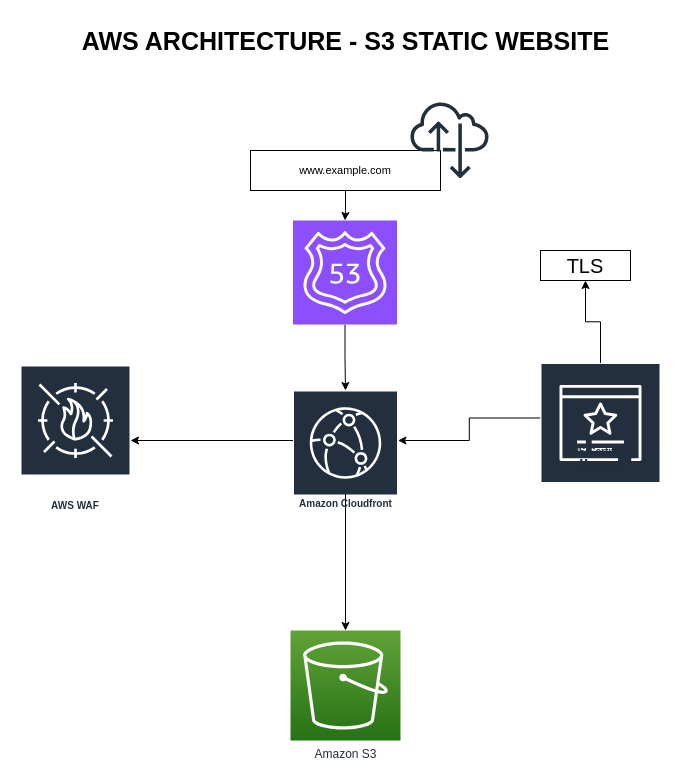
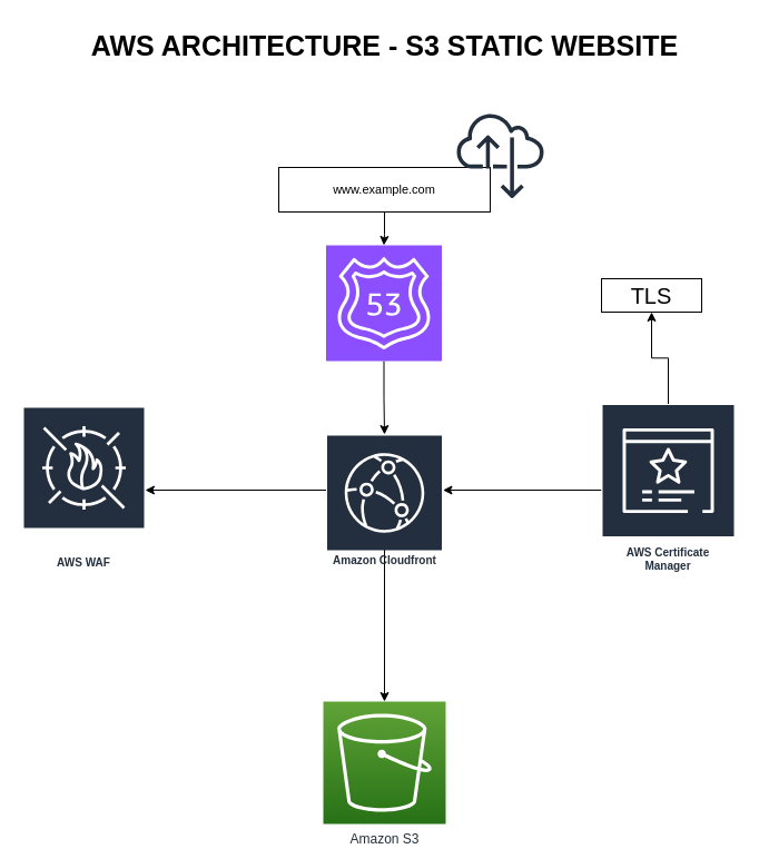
  <mxCell id="0" />
  <mxCell id="1" parent="0" />
  <mxCell id="2" value="Amazon S3" style="outlineConnect=0;fontColor=#232F3E;gradientColor=#60A337;gradientDirection=north;fillColor=#277116;strokeColor=#ffffff;dashed=0;verticalLabelPosition=bottom;verticalAlign=top;align=center;html=1;fontSize=12;fontStyle=0;aspect=fixed;shape=mxgraph.aws4.resourceIcon;resIcon=mxgraph.aws4.s3;labelBackgroundColor=#ffffff;" parent="1" vertex="1"><mxGeometry x="290" y="630" width="110" height="110" as="geometry" /></mxCell>
  <mxCell id="3" style="edgeStyle=orthogonalEdgeStyle;shape=connector;rounded=0;orthogonalLoop=1;jettySize=auto;html=1;strokeColor=default;align=center;verticalAlign=middle;fontFamily=Helvetica;fontSize=11;fontColor=default;labelBackgroundColor=default;endArrow=classic;" edge="1" parent="1" source="4" target="11"><mxGeometry relative="1" as="geometry" /></mxCell>
  <mxCell id="4" value="" style="sketch=0;points=[[0,0,0],[0.25,0,0],[0.5,0,0],[0.75,0,0],[1,0,0],[0,1,0],[0.25,1,0],[0.5,1,0],[0.75,1,0],[1,1,0],[0,0.25,0],[0,0.5,0],[0,0.75,0],[1,0.25,0],[1,0.5,0],[1,0.75,0]];outlineConnect=0;fontColor=#232F3E;fillColor=#8C4FFF;strokeColor=#ffffff;dashed=0;verticalLabelPosition=bottom;verticalAlign=top;align=center;html=1;fontSize=12;fontStyle=0;aspect=fixed;shape=mxgraph.aws4.resourceIcon;resIcon=mxgraph.aws4.route_53;" vertex="1" parent="1"><mxGeometry x="292.5" y="220" width="104" height="104" as="geometry" /></mxCell>
  <mxCell id="5" style="edgeStyle=orthogonalEdgeStyle;shape=connector;rounded=0;orthogonalLoop=1;jettySize=auto;html=1;strokeColor=default;align=center;verticalAlign=middle;fontFamily=Helvetica;fontSize=11;fontColor=default;labelBackgroundColor=default;endArrow=classic;" edge="1" parent="1" source="7" target="11"><mxGeometry relative="1" as="geometry" /></mxCell>
  <mxCell id="6" style="edgeStyle=orthogonalEdgeStyle;shape=connector;rounded=0;orthogonalLoop=1;jettySize=auto;html=1;strokeColor=default;align=center;verticalAlign=middle;fontFamily=Helvetica;fontSize=11;fontColor=default;labelBackgroundColor=default;endArrow=classic;" edge="1" parent="1" source="7" target="12"><mxGeometry relative="1" as="geometry" /></mxCell>
- <mxCell id="7" value="AWS Certificate Manager" style="sketch=0;outlineConnect=0;fontColor=#232F3E;gradientColor=none;strokeColor=#ffffff;fillColor=#232F3E;dashed=0;verticalLabelPosition=middle;verticalAlign=bottom;align=center;html=1;whiteSpace=wrap;fontSize=10;fontStyle=1;spacing=3;shape=mxgraph.aws4.productIcon;prIcon=mxgraph.aws4.certificate_manager_3;" vertex="1" parent="1"><mxGeometry x="540" y="362.5" width="120" height="110" as="geometry" /></mxCell>
+ <mxCell id="7" value="AWS Certificate Manager" style="sketch=0;outlineConnect=0;fontColor=#232F3E;gradientColor=none;strokeColor=#ffffff;fillColor=#232F3E;dashed=0;verticalLabelPosition=middle;verticalAlign=bottom;align=center;html=1;whiteSpace=wrap;fontSize=10;fontStyle=1;spacing=3;shape=mxgraph.aws4.productIcon;prIcon=mxgraph.aws4.certificate_manager_3;" vertex="1" parent="1"><mxGeometry x="540" y="362.5" width="120" height="155" as="geometry" /></mxCell>
  <mxCell id="8" value="AWS WAF" style="sketch=0;outlineConnect=0;fontColor=#232F3E;gradientColor=none;strokeColor=#ffffff;fillColor=#232F3E;dashed=0;verticalLabelPosition=middle;verticalAlign=bottom;align=center;html=1;whiteSpace=wrap;fontSize=10;fontStyle=1;spacing=3;shape=mxgraph.aws4.productIcon;prIcon=mxgraph.aws4.waf;" vertex="1" parent="1"><mxGeometry x="20" y="365" width="110" height="150" as="geometry" /></mxCell>
  <mxCell id="9" style="edgeStyle=orthogonalEdgeStyle;shape=connector;rounded=0;orthogonalLoop=1;jettySize=auto;html=1;strokeColor=default;align=center;verticalAlign=middle;fontFamily=Helvetica;fontSize=11;fontColor=default;labelBackgroundColor=default;endArrow=classic;" edge="1" parent="1" source="11" target="2"><mxGeometry relative="1" as="geometry" /></mxCell>
  <mxCell id="10" style="edgeStyle=orthogonalEdgeStyle;shape=connector;rounded=0;orthogonalLoop=1;jettySize=auto;html=1;strokeColor=default;align=center;verticalAlign=middle;fontFamily=Helvetica;fontSize=11;fontColor=default;labelBackgroundColor=default;endArrow=classic;" edge="1" parent="1" source="11" target="8"><mxGeometry relative="1" as="geometry" /></mxCell>
  <mxCell id="11" value="Amazon Cloudfront" style="sketch=0;outlineConnect=0;fontColor=#232F3E;gradientColor=none;strokeColor=#ffffff;fillColor=#232F3E;dashed=0;verticalLabelPosition=bottom;verticalAlign=top;align=center;html=1;whiteSpace=wrap;fontSize=10;fontStyle=1;spacing=3;shape=mxgraph.aws4.productIcon;prIcon=mxgraph.aws4.cloudfront;labelPosition=center;" vertex="1" parent="1"><mxGeometry x="292.5" y="390" width="105" height="100" as="geometry" /></mxCell>
  <mxCell id="12" value="&lt;font style=&quot;font-size: 20px;&quot;&gt;TLS&lt;/font&gt;" style="rounded=0;whiteSpace=wrap;html=1;fontFamily=Helvetica;fontSize=11;fontColor=default;labelBackgroundColor=default;" vertex="1" parent="1"><mxGeometry x="540" y="250" width="90" height="30" as="geometry" /></mxCell>
  <mxCell id="13" value="www.example.com" style="rounded=0;whiteSpace=wrap;html=1;fontFamily=Helvetica;fontSize=11;fontColor=default;labelBackgroundColor=default;" vertex="1" parent="1"><mxGeometry x="250" y="150" width="190" height="40" as="geometry" /></mxCell>
  <mxCell id="14" style="edgeStyle=orthogonalEdgeStyle;shape=connector;rounded=0;orthogonalLoop=1;jettySize=auto;html=1;entryX=0.5;entryY=0;entryDx=0;entryDy=0;entryPerimeter=0;strokeColor=default;align=center;verticalAlign=middle;fontFamily=Helvetica;fontSize=11;fontColor=default;labelBackgroundColor=default;endArrow=classic;" edge="1" parent="1" source="13" target="4"><mxGeometry relative="1" as="geometry" /></mxCell>
  <mxCell id="15" value="&lt;font style=&quot;font-size: 25px;&quot;&gt;&lt;b&gt;AWS ARCHITECTURE - S3 STATIC WEBSITE&lt;/b&gt;&lt;/font&gt;" style="text;html=1;align=center;verticalAlign=middle;resizable=0;points=[];autosize=1;strokeColor=none;fillColor=none;fontFamily=Helvetica;fontSize=11;fontColor=default;labelBackgroundColor=default;" vertex="1" parent="1"><mxGeometry x="69.5" y="20" width="550" height="40" as="geometry" /></mxCell>
  <mxCell id="16" value="" style="sketch=0;outlineConnect=0;fontColor=#232F3E;gradientColor=none;fillColor=#232F3D;strokeColor=none;dashed=0;verticalLabelPosition=bottom;verticalAlign=top;align=center;html=1;fontSize=12;fontStyle=0;aspect=fixed;pointerEvents=1;shape=mxgraph.aws4.internet_alt22;fontFamily=Helvetica;labelBackgroundColor=default;" vertex="1" parent="1"><mxGeometry x="410" y="100" width="78" height="78" as="geometry" /></mxCell>
